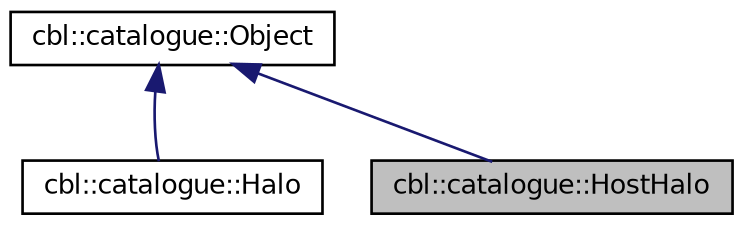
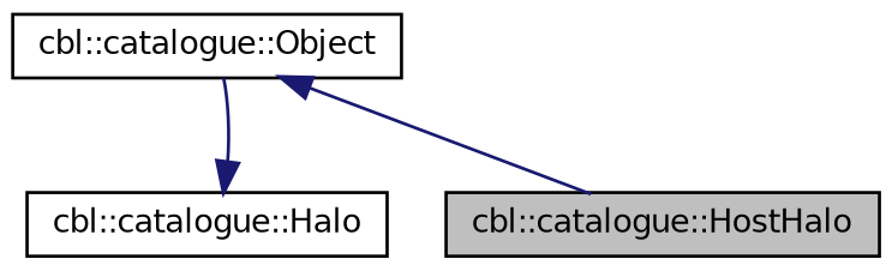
  digraph {
    node [color=black fillcolor=white fontname=Helvetica fontsize=10 shape=record style=filled]
    edge [color=midnightblue dir=back fontname=Helvetica fontsize=10 labelfontname=Helvetica labelfontsize=10 style=solid]
    n1 [fillcolor=grey75 fontcolor=black height=0.2 label="cbl::catalogue::HostHalo" width=0.4]
    n2 [height=0.2 label="cbl::catalogue::Halo" width=0.4]
    n3 [height=0.2 label="cbl::catalogue::Object" width=0.4]
    n3 -> n1
-   n3 -> n2
+   n2 -> n3
  }
